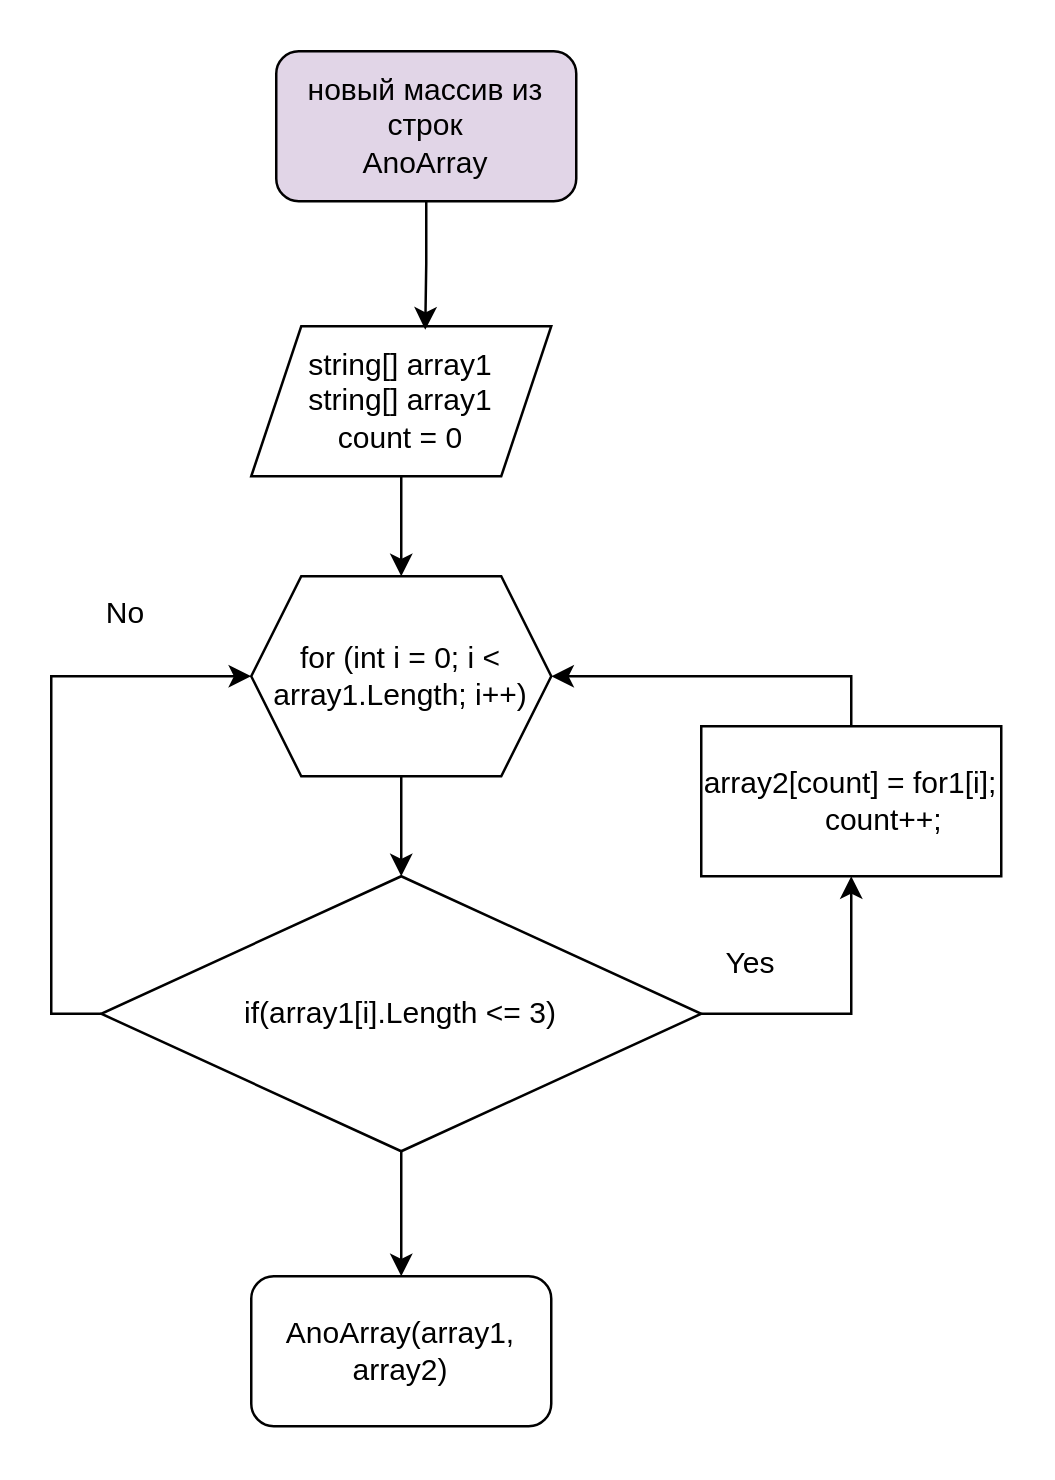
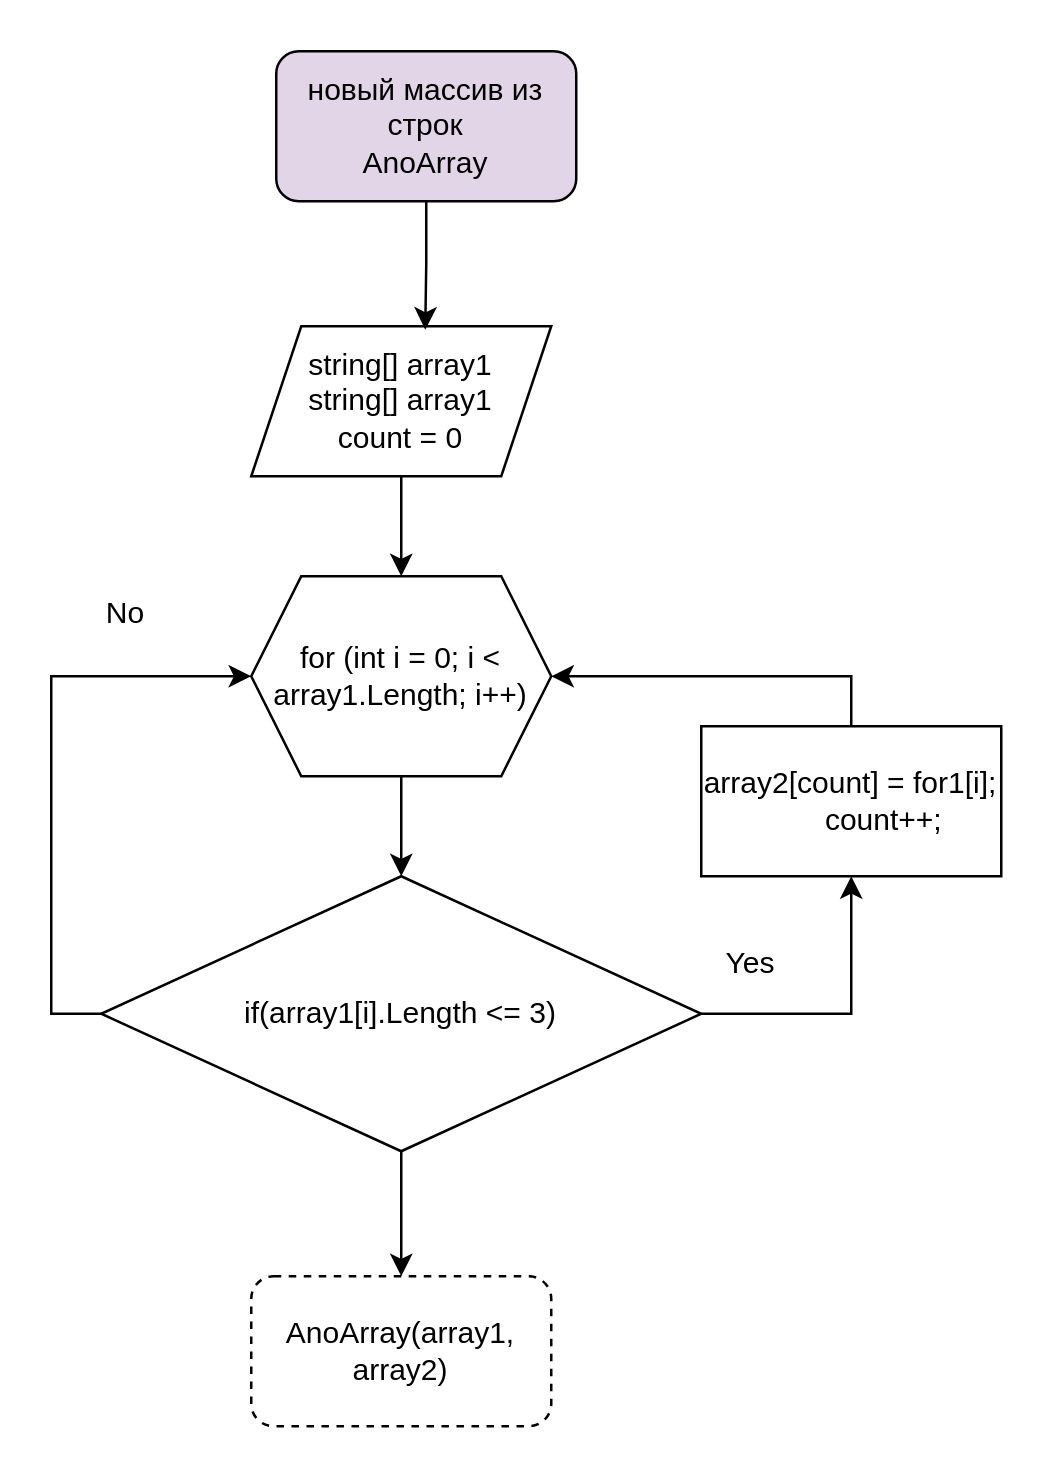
  <mxCell id="0" />
  <mxCell id="1" parent="0" />
  <mxCell id="2" style="edgeStyle=orthogonalEdgeStyle;rounded=0;orthogonalLoop=1;jettySize=auto;html=1;exitX=1;exitY=0.5;exitDx=0;exitDy=0;" edge="1" parent="1" source="5" target="12"><mxGeometry relative="1" as="geometry" /></mxCell>
  <mxCell id="3" style="edgeStyle=orthogonalEdgeStyle;rounded=0;orthogonalLoop=1;jettySize=auto;html=1;entryX=0;entryY=0.5;entryDx=0;entryDy=0;exitX=0;exitY=0.5;exitDx=0;exitDy=0;" edge="1" parent="1" source="5" target="10"><mxGeometry relative="1" as="geometry" /></mxCell>
  <mxCell id="4" value="" style="edgeStyle=orthogonalEdgeStyle;rounded=0;orthogonalLoop=1;jettySize=auto;html=1;" edge="1" parent="1" source="5" target="16"><mxGeometry relative="1" as="geometry" /></mxCell>
  <mxCell id="5" value="if(array1[i].Length &amp;lt;= 3)" style="rhombus;whiteSpace=wrap;html=1;" vertex="1" parent="1"><mxGeometry x="40" y="350" width="240" height="110" as="geometry" /></mxCell>
  <mxCell id="6" value="новый массив из строк&lt;br&gt;AnoArray" style="rounded=1;whiteSpace=wrap;html=1;fillColor=#e1d5e7;" vertex="1" parent="1"><mxGeometry x="110" y="20" width="120" height="60" as="geometry" /></mxCell>
  <mxCell id="7" style="edgeStyle=orthogonalEdgeStyle;rounded=0;orthogonalLoop=1;jettySize=auto;html=1;" edge="1" parent="1" source="8" target="10"><mxGeometry relative="1" as="geometry" /></mxCell>
  <mxCell id="8" value="string[] array1&lt;br&gt;string[] array1&lt;br&gt;count = 0" style="shape=parallelogram;perimeter=parallelogramPerimeter;whiteSpace=wrap;html=1;fixedSize=1;" vertex="1" parent="1"><mxGeometry x="100" y="130" width="120" height="60" as="geometry" /></mxCell>
  <mxCell id="9" style="edgeStyle=orthogonalEdgeStyle;rounded=0;orthogonalLoop=1;jettySize=auto;html=1;entryX=0.5;entryY=0;entryDx=0;entryDy=0;" edge="1" parent="1" source="10" target="5"><mxGeometry relative="1" as="geometry" /></mxCell>
  <mxCell id="10" value="for (int i = 0; i &amp;lt; array1.Length; i++)" style="shape=hexagon;perimeter=hexagonPerimeter2;whiteSpace=wrap;html=1;fixedSize=1;" vertex="1" parent="1"><mxGeometry x="100" y="230" width="120" height="80" as="geometry" /></mxCell>
  <mxCell id="11" style="edgeStyle=orthogonalEdgeStyle;rounded=0;orthogonalLoop=1;jettySize=auto;html=1;entryX=1;entryY=0.5;entryDx=0;entryDy=0;exitX=0.5;exitY=0;exitDx=0;exitDy=0;" edge="1" parent="1" source="12" target="10"><mxGeometry relative="1" as="geometry" /></mxCell>
  <mxCell id="12" value="&lt;div&gt;array2[count] = for1[i];&lt;/div&gt;&lt;div&gt;&amp;nbsp; &amp;nbsp; &amp;nbsp; &amp;nbsp; count++;&lt;/div&gt;" style="rounded=0;whiteSpace=wrap;html=1;" vertex="1" parent="1"><mxGeometry x="280" y="290" width="120" height="60" as="geometry" /></mxCell>
  <mxCell id="13" style="edgeStyle=orthogonalEdgeStyle;rounded=0;orthogonalLoop=1;jettySize=auto;html=1;entryX=0.58;entryY=0.023;entryDx=0;entryDy=0;entryPerimeter=0;" edge="1" parent="1" source="6" target="8"><mxGeometry relative="1" as="geometry" /></mxCell>
  <mxCell id="14" value="Yes" style="text;html=1;strokeColor=none;fillColor=none;align=center;verticalAlign=middle;whiteSpace=wrap;rounded=0;" vertex="1" parent="1"><mxGeometry x="270" y="370" width="60" height="30" as="geometry" /></mxCell>
  <mxCell id="15" value="No" style="text;html=1;strokeColor=none;fillColor=none;align=center;verticalAlign=middle;whiteSpace=wrap;rounded=0;" vertex="1" parent="1"><mxGeometry x="20" y="230" width="60" height="30" as="geometry" /></mxCell>
- <mxCell id="16" value="AnoArray(array1, array2)" style="rounded=1;whiteSpace=wrap;html=1;" vertex="1" parent="1"><mxGeometry x="100" y="510" width="120" height="60" as="geometry" /></mxCell>
+ <mxCell id="16" value="AnoArray(array1, array2)" style="rounded=1;whiteSpace=wrap;html=1;dashed=1;" vertex="1" parent="1"><mxGeometry x="100" y="510" width="120" height="60" as="geometry" /></mxCell>
